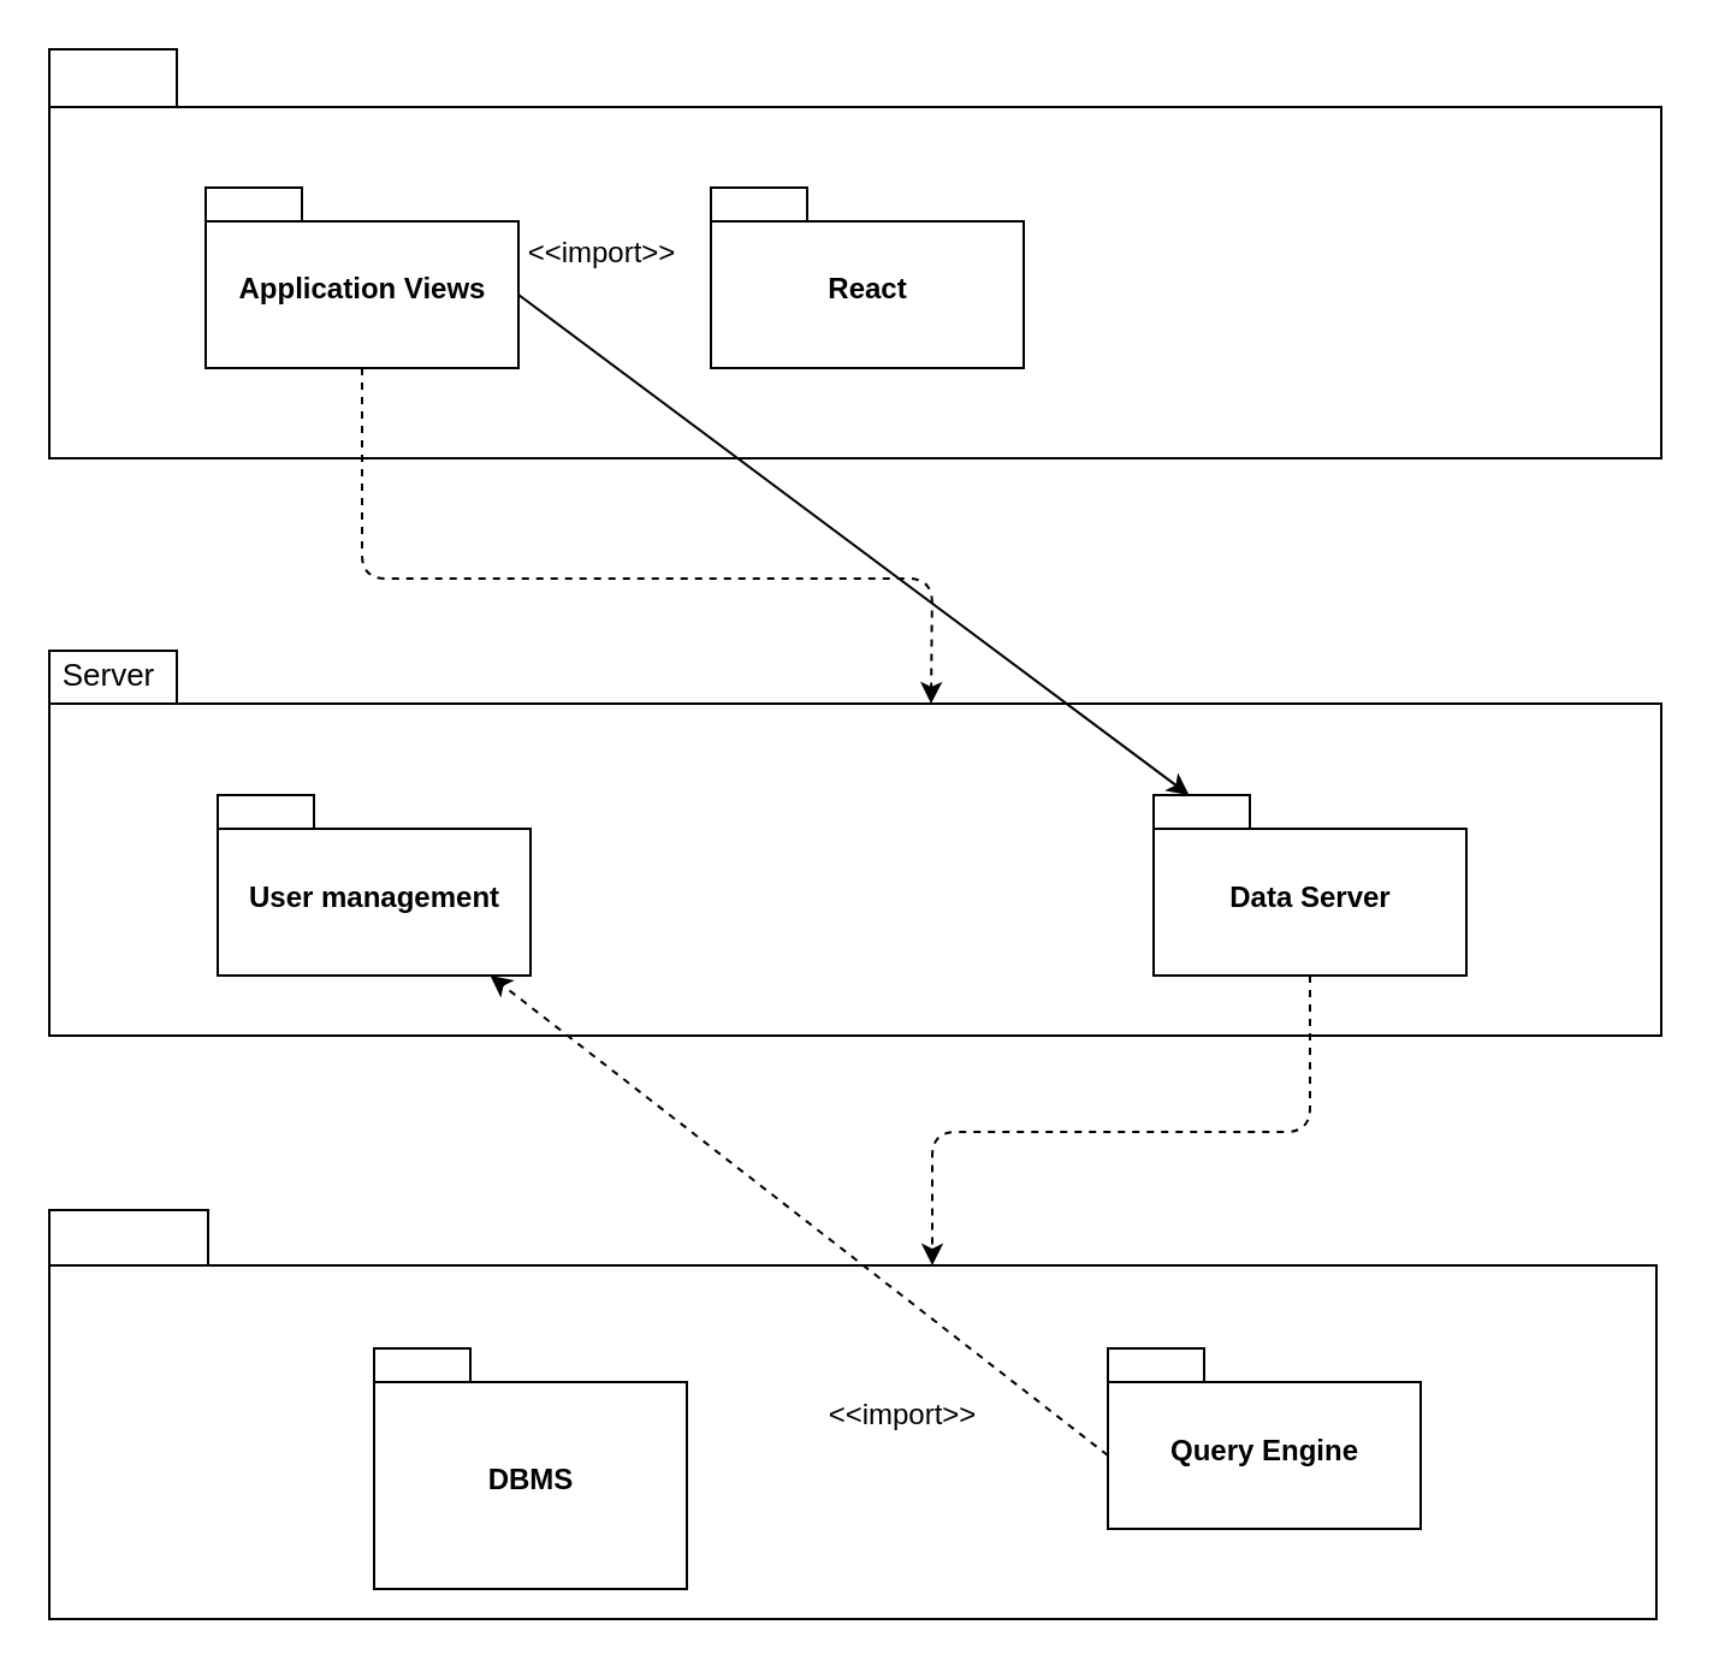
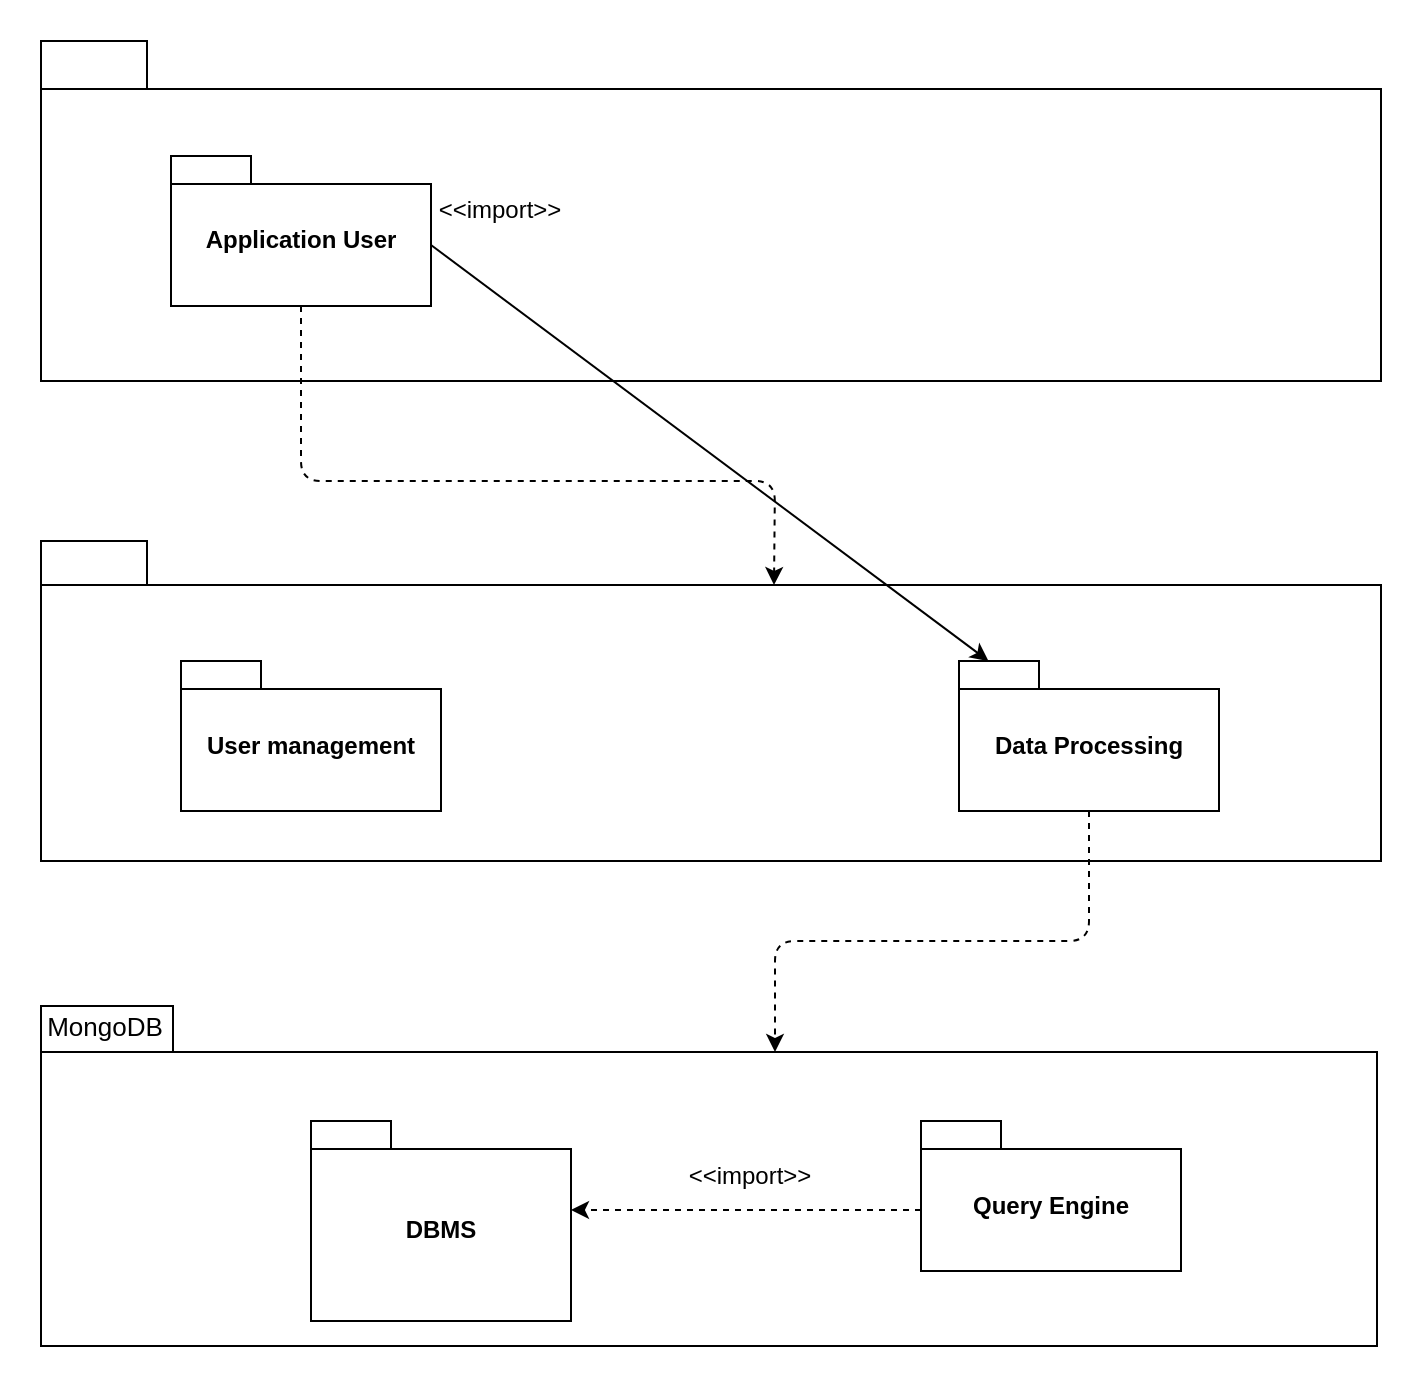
  <mxCell id="0" />
  <mxCell id="1" parent="0" />
  <mxCell id="2" value="" style="shape=folder;fontStyle=1;spacingTop=10;tabWidth=53;tabHeight=24;tabPosition=left;html=1;" vertex="1" parent="1"><mxGeometry x="20" y="20" width="670" height="170" as="geometry" /></mxCell>
- <mxCell id="3" value="Application Views" style="shape=folder;fontStyle=1;spacingTop=10;tabWidth=40;tabHeight=14;tabPosition=left;html=1;" vertex="1" parent="1"><mxGeometry x="85" y="77.5" width="130" height="75" as="geometry" /></mxCell>
- <mxCell id="4" value="React" style="shape=folder;fontStyle=1;spacingTop=10;tabWidth=40;tabHeight=14;tabPosition=left;html=1;" vertex="1" parent="1"><mxGeometry x="295" y="77.5" width="130" height="75" as="geometry" /></mxCell>
+ <mxCell id="3" value="Application User" style="shape=folder;fontStyle=1;spacingTop=10;tabWidth=40;tabHeight=14;tabPosition=left;html=1;" vertex="1" parent="1"><mxGeometry x="85" y="77.5" width="130" height="75" as="geometry" /></mxCell>
  <mxCell id="5" value="" style="shape=folder;fontStyle=1;spacingTop=10;tabWidth=53;tabHeight=22;tabPosition=left;html=1;" vertex="1" parent="1"><mxGeometry x="20" y="270" width="670" height="160" as="geometry" /></mxCell>
  <mxCell id="6" value="" style="shape=folder;fontStyle=1;spacingTop=10;tabWidth=66;tabHeight=23;tabPosition=left;html=1;" vertex="1" parent="1"><mxGeometry x="20" y="502.5" width="668" height="170" as="geometry" /></mxCell>
  <mxCell id="7" value="DBMS" style="shape=folder;fontStyle=1;spacingTop=10;tabWidth=40;tabHeight=14;tabPosition=left;html=1;" vertex="1" parent="1"><mxGeometry x="155" y="560" width="130" height="100" as="geometry" /></mxCell>
  <mxCell id="8" value="Query Engine" style="shape=folder;fontStyle=1;spacingTop=10;tabWidth=40;tabHeight=14;tabPosition=left;html=1;" vertex="1" parent="1"><mxGeometry x="460" y="560" width="130" height="75" as="geometry" /></mxCell>
- <mxCell id="9" value="" style="endArrow=classic;html=1;exitX=0;exitY=0;exitDx=0;exitDy=44.5;exitPerimeter=0;strokeColor=#000000;dashed=1;" edge="1" parent="1" source="8" target="13"><mxGeometry width="50" height="50" relative="1" as="geometry"><mxPoint x="285" y="600" as="sourcePoint" /><mxPoint x="335" y="550" as="targetPoint" /></mxGeometry></mxCell>
- <mxCell id="10" value="Server" style="text;html=1;strokeColor=none;fillColor=none;align=center;verticalAlign=middle;whiteSpace=wrap;rounded=0;fontSize=13;" vertex="1" parent="1"><mxGeometry x="20" y="270" width="50" height="20" as="geometry" /></mxCell>
- <mxCell id="12" value="Data Server" style="shape=folder;fontStyle=1;spacingTop=10;tabWidth=40;tabHeight=14;tabPosition=left;html=1;" vertex="1" parent="1"><mxGeometry x="479" y="330" width="130" height="75" as="geometry" /></mxCell>
+ <mxCell id="9" value="" style="endArrow=classic;html=1;exitX=0;exitY=0;exitDx=0;exitDy=44.5;exitPerimeter=0;entryX=0;entryY=0;entryDx=130;entryDy=44.5;entryPerimeter=0;strokeColor=#000000;dashed=1;" edge="1" parent="1" source="8" target="7"><mxGeometry width="50" height="50" relative="1" as="geometry"><mxPoint x="285" y="600" as="sourcePoint" /><mxPoint x="335" y="550" as="targetPoint" /></mxGeometry></mxCell>
+ <mxCell id="11" value="MongoDB" style="text;html=1;strokeColor=none;fillColor=none;align=center;verticalAlign=middle;whiteSpace=wrap;rounded=0;fontSize=13;" vertex="1" parent="1"><mxGeometry x="20" y="502.5" width="65" height="20" as="geometry" /></mxCell>
+ <mxCell id="12" value="Data Processing" style="shape=folder;fontStyle=1;spacingTop=10;tabWidth=40;tabHeight=14;tabPosition=left;html=1;" vertex="1" parent="1"><mxGeometry x="479" y="330" width="130" height="75" as="geometry" /></mxCell>
  <mxCell id="13" value="User management" style="shape=folder;fontStyle=1;spacingTop=10;tabWidth=40;tabHeight=14;tabPosition=left;html=1;" vertex="1" parent="1"><mxGeometry x="90" y="330" width="130" height="75" as="geometry" /></mxCell>
  <mxCell id="14" value="" style="endArrow=classic;html=1;exitX=0.5;exitY=1;exitDx=0;exitDy=0;exitPerimeter=0;entryX=0;entryY=0;entryDx=366.5;entryDy=22;entryPerimeter=0;dashed=1;" edge="1" parent="1" source="3" target="5"><mxGeometry width="50" height="50" relative="1" as="geometry"><mxPoint x="210" y="270" as="sourcePoint" /><mxPoint x="250" y="240" as="targetPoint" /><Array as="points"><mxPoint x="150" y="240" /><mxPoint x="387" y="240" /></Array></mxGeometry></mxCell>
  <mxCell id="15" value="&amp;lt;&amp;lt;import&amp;gt;&amp;gt;" style="text;html=1;strokeColor=none;fillColor=none;align=center;verticalAlign=middle;whiteSpace=wrap;rounded=0;" vertex="1" parent="1"><mxGeometry x="340" y="577.5" width="70" height="20" as="geometry" /></mxCell>
  <mxCell id="16" value="" style="endArrow=classic;html=1;exitX=0;exitY=0;exitDx=130;exitDy=44.5;exitPerimeter=0;" edge="1" parent="1" source="3" target="12"><mxGeometry width="50" height="50" relative="1" as="geometry"><mxPoint x="220" y="115" as="sourcePoint" /><mxPoint x="270" y="65" as="targetPoint" /></mxGeometry></mxCell>
  <mxCell id="17" value="&amp;lt;&amp;lt;import&amp;gt;&amp;gt;" style="text;html=1;strokeColor=none;fillColor=none;align=center;verticalAlign=middle;whiteSpace=wrap;rounded=0;" vertex="1" parent="1"><mxGeometry x="215" y="95" width="70" height="20" as="geometry" /></mxCell>
  <mxCell id="18" value="" style="endArrow=classic;html=1;exitX=0.5;exitY=1;exitDx=0;exitDy=0;exitPerimeter=0;entryX=0;entryY=0;entryDx=367;entryDy=23;entryPerimeter=0;dashed=1;" edge="1" parent="1" source="12" target="6"><mxGeometry width="50" height="50" relative="1" as="geometry"><mxPoint x="420" y="520" as="sourcePoint" /><mxPoint x="470" y="470" as="targetPoint" /><Array as="points"><mxPoint x="544" y="470" /><mxPoint x="387" y="470" /></Array></mxGeometry></mxCell>
